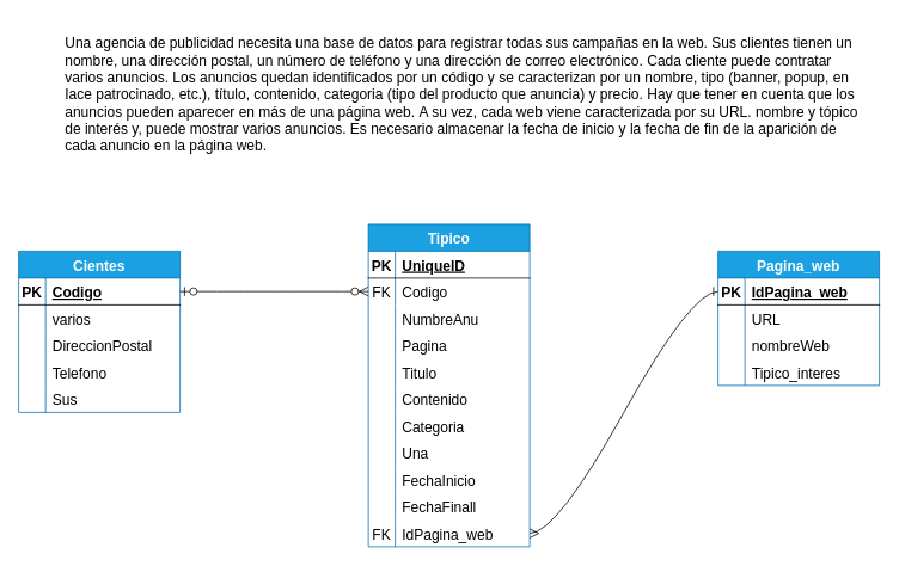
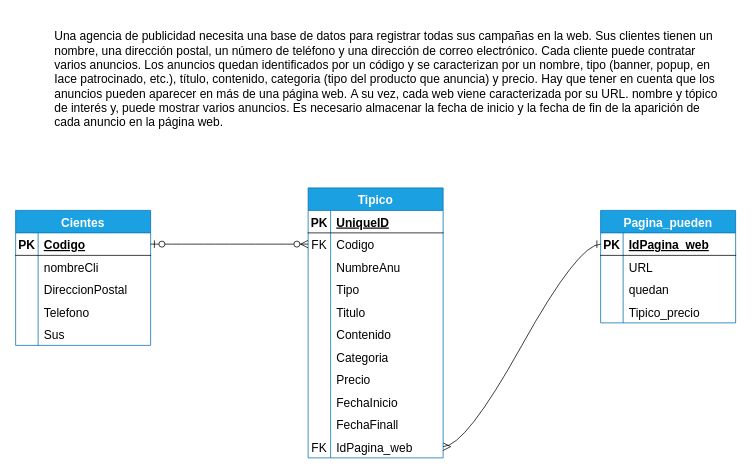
  <mxCell id="0" />
  <mxCell id="1" parent="0" />
  <mxCell id="2" value="&lt;p style=&quot;margin: 0px;&quot;&gt;Una agencia de publicidad necesita una base de datos para registrar todas sus&amp;nbsp;&lt;span style=&quot;background-color: initial;&quot;&gt;campañas en la web. Sus clientes tienen un nombre, una dirección postal, un&amp;nbsp;&lt;/span&gt;&lt;span style=&quot;background-color: initial;&quot;&gt;número de teléfono y una dirección de correo electrónico. Cada cliente puede&amp;nbsp;&lt;/span&gt;&lt;span style=&quot;background-color: initial;&quot;&gt;contratar varios anuncios. Los anuncios quedan identificados por un código y&amp;nbsp;&lt;/span&gt;&lt;span style=&quot;background-color: initial;&quot;&gt;se caracterizan por un nombre, tipo (banner, popup, en Iace patrocinado, etc.),&amp;nbsp;&lt;/span&gt;&lt;span style=&quot;background-color: initial;&quot;&gt;título, contenido, categoria (tipo del producto que anuncia) y precio. Hay que&amp;nbsp;&lt;/span&gt;&lt;span style=&quot;background-color: initial;&quot;&gt;tener en cuenta que los anuncios pueden aparecer en más de una página web.&amp;nbsp;&lt;/span&gt;&lt;span style=&quot;background-color: initial;&quot;&gt;A su vez, cada web viene caracterizada por su URL. nombre y tópico de interés&amp;nbsp;&lt;/span&gt;&lt;span style=&quot;background-color: initial;&quot;&gt;y, puede mostrar varios anuncios. Es necesario almacenar la fecha de inicio y la&amp;nbsp;&lt;/span&gt;&lt;span style=&quot;background-color: initial;&quot;&gt;fecha de fin de la aparición de cada anuncio en la página web.&lt;/span&gt;&lt;/p&gt;" style="text;html=1;strokeColor=none;fillColor=none;align=left;verticalAlign=middle;whiteSpace=wrap;rounded=0;fontSize=16;" vertex="1" parent="1"><mxGeometry x="70" y="20" width="890" height="170" as="geometry" /></mxCell>
  <mxCell id="3" value="Cientes" style="shape=table;startSize=30;container=1;collapsible=1;childLayout=tableLayout;fixedRows=1;rowLines=0;fontStyle=1;align=center;resizeLast=1;fontSize=16;fillColor=#1ba1e2;fontColor=#ffffff;strokeColor=#006EAF;" vertex="1" parent="1"><mxGeometry x="20" y="280" width="180" height="180" as="geometry" /></mxCell>
  <mxCell id="4" value="" style="shape=tableRow;horizontal=0;startSize=0;swimlaneHead=0;swimlaneBody=0;fillColor=none;collapsible=0;dropTarget=0;points=[[0,0.5],[1,0.5]];portConstraint=eastwest;top=0;left=0;right=0;bottom=1;fontSize=16;" vertex="1" parent="3"><mxGeometry y="30" width="180" height="30" as="geometry" /></mxCell>
  <mxCell id="5" value="PK" style="shape=partialRectangle;connectable=0;fillColor=none;top=0;left=0;bottom=0;right=0;fontStyle=1;overflow=hidden;fontSize=16;" vertex="1" parent="4"><mxGeometry width="30" height="30" as="geometry"><mxRectangle width="30" height="30" as="alternateBounds" /></mxGeometry></mxCell>
  <mxCell id="6" value="Codigo" style="shape=partialRectangle;connectable=0;fillColor=none;top=0;left=0;bottom=0;right=0;align=left;spacingLeft=6;fontStyle=5;overflow=hidden;fontSize=16;" vertex="1" parent="4"><mxGeometry x="30" width="150" height="30" as="geometry"><mxRectangle width="150" height="30" as="alternateBounds" /></mxGeometry></mxCell>
  <mxCell id="7" value="" style="shape=tableRow;horizontal=0;startSize=0;swimlaneHead=0;swimlaneBody=0;fillColor=none;collapsible=0;dropTarget=0;points=[[0,0.5],[1,0.5]];portConstraint=eastwest;top=0;left=0;right=0;bottom=0;fontSize=16;" vertex="1" parent="3"><mxGeometry y="60" width="180" height="30" as="geometry" /></mxCell>
  <mxCell id="8" value="" style="shape=partialRectangle;connectable=0;fillColor=none;top=0;left=0;bottom=0;right=0;editable=1;overflow=hidden;fontSize=16;" vertex="1" parent="7"><mxGeometry width="30" height="30" as="geometry"><mxRectangle width="30" height="30" as="alternateBounds" /></mxGeometry></mxCell>
- <mxCell id="9" value="varios" style="shape=partialRectangle;connectable=0;fillColor=none;top=0;left=0;bottom=0;right=0;align=left;spacingLeft=6;overflow=hidden;fontSize=16;" vertex="1" parent="7"><mxGeometry x="30" width="150" height="30" as="geometry"><mxRectangle width="150" height="30" as="alternateBounds" /></mxGeometry></mxCell>
+ <mxCell id="9" value="nombreCli" style="shape=partialRectangle;connectable=0;fillColor=none;top=0;left=0;bottom=0;right=0;align=left;spacingLeft=6;overflow=hidden;fontSize=16;" vertex="1" parent="7"><mxGeometry x="30" width="150" height="30" as="geometry"><mxRectangle width="150" height="30" as="alternateBounds" /></mxGeometry></mxCell>
  <mxCell id="10" value="" style="shape=tableRow;horizontal=0;startSize=0;swimlaneHead=0;swimlaneBody=0;fillColor=none;collapsible=0;dropTarget=0;points=[[0,0.5],[1,0.5]];portConstraint=eastwest;top=0;left=0;right=0;bottom=0;fontSize=16;" vertex="1" parent="3"><mxGeometry y="90" width="180" height="30" as="geometry" /></mxCell>
  <mxCell id="11" value="" style="shape=partialRectangle;connectable=0;fillColor=none;top=0;left=0;bottom=0;right=0;editable=1;overflow=hidden;fontSize=16;" vertex="1" parent="10"><mxGeometry width="30" height="30" as="geometry"><mxRectangle width="30" height="30" as="alternateBounds" /></mxGeometry></mxCell>
  <mxCell id="12" value="DireccionPostal" style="shape=partialRectangle;connectable=0;fillColor=none;top=0;left=0;bottom=0;right=0;align=left;spacingLeft=6;overflow=hidden;fontSize=16;" vertex="1" parent="10"><mxGeometry x="30" width="150" height="30" as="geometry"><mxRectangle width="150" height="30" as="alternateBounds" /></mxGeometry></mxCell>
  <mxCell id="13" value="" style="shape=tableRow;horizontal=0;startSize=0;swimlaneHead=0;swimlaneBody=0;fillColor=none;collapsible=0;dropTarget=0;points=[[0,0.5],[1,0.5]];portConstraint=eastwest;top=0;left=0;right=0;bottom=0;fontSize=16;" vertex="1" parent="3"><mxGeometry y="120" width="180" height="30" as="geometry" /></mxCell>
  <mxCell id="14" value="" style="shape=partialRectangle;connectable=0;fillColor=none;top=0;left=0;bottom=0;right=0;editable=1;overflow=hidden;fontSize=16;" vertex="1" parent="13"><mxGeometry width="30" height="30" as="geometry"><mxRectangle width="30" height="30" as="alternateBounds" /></mxGeometry></mxCell>
  <mxCell id="15" value="Telefono" style="shape=partialRectangle;connectable=0;fillColor=none;top=0;left=0;bottom=0;right=0;align=left;spacingLeft=6;overflow=hidden;fontSize=16;" vertex="1" parent="13"><mxGeometry x="30" width="150" height="30" as="geometry"><mxRectangle width="150" height="30" as="alternateBounds" /></mxGeometry></mxCell>
  <mxCell id="16" value="" style="shape=tableRow;horizontal=0;startSize=0;swimlaneHead=0;swimlaneBody=0;fillColor=none;collapsible=0;dropTarget=0;points=[[0,0.5],[1,0.5]];portConstraint=eastwest;top=0;left=0;right=0;bottom=0;fontSize=16;" vertex="1" parent="3"><mxGeometry y="150" width="180" height="30" as="geometry" /></mxCell>
  <mxCell id="17" value="" style="shape=partialRectangle;connectable=0;fillColor=none;top=0;left=0;bottom=0;right=0;editable=1;overflow=hidden;fontSize=16;" vertex="1" parent="16"><mxGeometry width="30" height="30" as="geometry"><mxRectangle width="30" height="30" as="alternateBounds" /></mxGeometry></mxCell>
  <mxCell id="18" value="Sus" style="shape=partialRectangle;connectable=0;fillColor=none;top=0;left=0;bottom=0;right=0;align=left;spacingLeft=6;overflow=hidden;fontSize=16;" vertex="1" parent="16"><mxGeometry x="30" width="150" height="30" as="geometry"><mxRectangle width="150" height="30" as="alternateBounds" /></mxGeometry></mxCell>
  <mxCell id="19" value="Tipico" style="shape=table;startSize=30;container=1;collapsible=1;childLayout=tableLayout;fixedRows=1;rowLines=0;fontStyle=1;align=center;resizeLast=1;fontSize=16;fillColor=#1ba1e2;strokeColor=#006EAF;fontColor=#ffffff;" vertex="1" parent="1"><mxGeometry x="410" y="250" width="180" height="360" as="geometry" /></mxCell>
  <mxCell id="20" value="" style="shape=tableRow;horizontal=0;startSize=0;swimlaneHead=0;swimlaneBody=0;fillColor=none;collapsible=0;dropTarget=0;points=[[0,0.5],[1,0.5]];portConstraint=eastwest;top=0;left=0;right=0;bottom=1;fontSize=16;" vertex="1" parent="19"><mxGeometry y="30" width="180" height="30" as="geometry" /></mxCell>
  <mxCell id="21" value="PK" style="shape=partialRectangle;connectable=0;fillColor=none;top=0;left=0;bottom=0;right=0;fontStyle=1;overflow=hidden;fontSize=16;" vertex="1" parent="20"><mxGeometry width="30" height="30" as="geometry"><mxRectangle width="30" height="30" as="alternateBounds" /></mxGeometry></mxCell>
  <mxCell id="22" value="UniqueID" style="shape=partialRectangle;connectable=0;fillColor=none;top=0;left=0;bottom=0;right=0;align=left;spacingLeft=6;fontStyle=5;overflow=hidden;fontSize=16;" vertex="1" parent="20"><mxGeometry x="30" width="150" height="30" as="geometry"><mxRectangle width="150" height="30" as="alternateBounds" /></mxGeometry></mxCell>
  <mxCell id="23" value="" style="shape=tableRow;horizontal=0;startSize=0;swimlaneHead=0;swimlaneBody=0;fillColor=none;collapsible=0;dropTarget=0;points=[[0,0.5],[1,0.5]];portConstraint=eastwest;top=0;left=0;right=0;bottom=0;fontSize=16;" vertex="1" parent="19"><mxGeometry y="60" width="180" height="30" as="geometry" /></mxCell>
  <mxCell id="24" value="FK" style="shape=partialRectangle;connectable=0;fillColor=none;top=0;left=0;bottom=0;right=0;editable=1;overflow=hidden;fontSize=16;" vertex="1" parent="23"><mxGeometry width="30" height="30" as="geometry"><mxRectangle width="30" height="30" as="alternateBounds" /></mxGeometry></mxCell>
  <mxCell id="25" value="Codigo" style="shape=partialRectangle;connectable=0;fillColor=none;top=0;left=0;bottom=0;right=0;align=left;spacingLeft=6;overflow=hidden;fontSize=16;" vertex="1" parent="23"><mxGeometry x="30" width="150" height="30" as="geometry"><mxRectangle width="150" height="30" as="alternateBounds" /></mxGeometry></mxCell>
  <mxCell id="26" value="" style="shape=tableRow;horizontal=0;startSize=0;swimlaneHead=0;swimlaneBody=0;fillColor=none;collapsible=0;dropTarget=0;points=[[0,0.5],[1,0.5]];portConstraint=eastwest;top=0;left=0;right=0;bottom=0;fontSize=16;" vertex="1" parent="19"><mxGeometry y="90" width="180" height="30" as="geometry" /></mxCell>
  <mxCell id="27" value="" style="shape=partialRectangle;connectable=0;fillColor=none;top=0;left=0;bottom=0;right=0;editable=1;overflow=hidden;fontSize=16;" vertex="1" parent="26"><mxGeometry width="30" height="30" as="geometry"><mxRectangle width="30" height="30" as="alternateBounds" /></mxGeometry></mxCell>
  <mxCell id="28" value="NumbreAnu" style="shape=partialRectangle;connectable=0;fillColor=none;top=0;left=0;bottom=0;right=0;align=left;spacingLeft=6;overflow=hidden;fontSize=16;" vertex="1" parent="26"><mxGeometry x="30" width="150" height="30" as="geometry"><mxRectangle width="150" height="30" as="alternateBounds" /></mxGeometry></mxCell>
  <mxCell id="29" value="" style="shape=tableRow;horizontal=0;startSize=0;swimlaneHead=0;swimlaneBody=0;fillColor=none;collapsible=0;dropTarget=0;points=[[0,0.5],[1,0.5]];portConstraint=eastwest;top=0;left=0;right=0;bottom=0;fontSize=16;" vertex="1" parent="19"><mxGeometry y="120" width="180" height="30" as="geometry" /></mxCell>
  <mxCell id="30" value="" style="shape=partialRectangle;connectable=0;fillColor=none;top=0;left=0;bottom=0;right=0;editable=1;overflow=hidden;fontSize=16;" vertex="1" parent="29"><mxGeometry width="30" height="30" as="geometry"><mxRectangle width="30" height="30" as="alternateBounds" /></mxGeometry></mxCell>
- <mxCell id="31" value="Pagina" style="shape=partialRectangle;connectable=0;fillColor=none;top=0;left=0;bottom=0;right=0;align=left;spacingLeft=6;overflow=hidden;fontSize=16;" vertex="1" parent="29"><mxGeometry x="30" width="150" height="30" as="geometry"><mxRectangle width="150" height="30" as="alternateBounds" /></mxGeometry></mxCell>
+ <mxCell id="31" value="Tipo" style="shape=partialRectangle;connectable=0;fillColor=none;top=0;left=0;bottom=0;right=0;align=left;spacingLeft=6;overflow=hidden;fontSize=16;" vertex="1" parent="29"><mxGeometry x="30" width="150" height="30" as="geometry"><mxRectangle width="150" height="30" as="alternateBounds" /></mxGeometry></mxCell>
  <mxCell id="32" value="" style="shape=tableRow;horizontal=0;startSize=0;swimlaneHead=0;swimlaneBody=0;fillColor=none;collapsible=0;dropTarget=0;points=[[0,0.5],[1,0.5]];portConstraint=eastwest;top=0;left=0;right=0;bottom=0;fontSize=16;" vertex="1" parent="19"><mxGeometry y="150" width="180" height="30" as="geometry" /></mxCell>
  <mxCell id="33" value="" style="shape=partialRectangle;connectable=0;fillColor=none;top=0;left=0;bottom=0;right=0;editable=1;overflow=hidden;fontSize=16;" vertex="1" parent="32"><mxGeometry width="30" height="30" as="geometry"><mxRectangle width="30" height="30" as="alternateBounds" /></mxGeometry></mxCell>
  <mxCell id="34" value="Titulo" style="shape=partialRectangle;connectable=0;fillColor=none;top=0;left=0;bottom=0;right=0;align=left;spacingLeft=6;overflow=hidden;fontSize=16;" vertex="1" parent="32"><mxGeometry x="30" width="150" height="30" as="geometry"><mxRectangle width="150" height="30" as="alternateBounds" /></mxGeometry></mxCell>
  <mxCell id="35" value="" style="shape=tableRow;horizontal=0;startSize=0;swimlaneHead=0;swimlaneBody=0;fillColor=none;collapsible=0;dropTarget=0;points=[[0,0.5],[1,0.5]];portConstraint=eastwest;top=0;left=0;right=0;bottom=0;fontSize=16;" vertex="1" parent="19"><mxGeometry y="180" width="180" height="30" as="geometry" /></mxCell>
  <mxCell id="36" value="" style="shape=partialRectangle;connectable=0;fillColor=none;top=0;left=0;bottom=0;right=0;editable=1;overflow=hidden;fontSize=16;" vertex="1" parent="35"><mxGeometry width="30" height="30" as="geometry"><mxRectangle width="30" height="30" as="alternateBounds" /></mxGeometry></mxCell>
  <mxCell id="37" value="Contenido" style="shape=partialRectangle;connectable=0;fillColor=none;top=0;left=0;bottom=0;right=0;align=left;spacingLeft=6;overflow=hidden;fontSize=16;" vertex="1" parent="35"><mxGeometry x="30" width="150" height="30" as="geometry"><mxRectangle width="150" height="30" as="alternateBounds" /></mxGeometry></mxCell>
  <mxCell id="38" value="" style="shape=tableRow;horizontal=0;startSize=0;swimlaneHead=0;swimlaneBody=0;fillColor=none;collapsible=0;dropTarget=0;points=[[0,0.5],[1,0.5]];portConstraint=eastwest;top=0;left=0;right=0;bottom=0;fontSize=16;" vertex="1" parent="19"><mxGeometry y="210" width="180" height="30" as="geometry" /></mxCell>
  <mxCell id="39" value="" style="shape=partialRectangle;connectable=0;fillColor=none;top=0;left=0;bottom=0;right=0;editable=1;overflow=hidden;fontSize=16;" vertex="1" parent="38"><mxGeometry width="30" height="30" as="geometry"><mxRectangle width="30" height="30" as="alternateBounds" /></mxGeometry></mxCell>
  <mxCell id="40" value="Categoria" style="shape=partialRectangle;connectable=0;fillColor=none;top=0;left=0;bottom=0;right=0;align=left;spacingLeft=6;overflow=hidden;fontSize=16;" vertex="1" parent="38"><mxGeometry x="30" width="150" height="30" as="geometry"><mxRectangle width="150" height="30" as="alternateBounds" /></mxGeometry></mxCell>
  <mxCell id="41" value="" style="shape=tableRow;horizontal=0;startSize=0;swimlaneHead=0;swimlaneBody=0;fillColor=none;collapsible=0;dropTarget=0;points=[[0,0.5],[1,0.5]];portConstraint=eastwest;top=0;left=0;right=0;bottom=0;fontSize=16;" vertex="1" parent="19"><mxGeometry y="240" width="180" height="30" as="geometry" /></mxCell>
  <mxCell id="42" value="" style="shape=partialRectangle;connectable=0;fillColor=none;top=0;left=0;bottom=0;right=0;editable=1;overflow=hidden;fontSize=16;" vertex="1" parent="41"><mxGeometry width="30" height="30" as="geometry"><mxRectangle width="30" height="30" as="alternateBounds" /></mxGeometry></mxCell>
- <mxCell id="43" value="Una" style="shape=partialRectangle;connectable=0;fillColor=none;top=0;left=0;bottom=0;right=0;align=left;spacingLeft=6;overflow=hidden;fontSize=16;" vertex="1" parent="41"><mxGeometry x="30" width="150" height="30" as="geometry"><mxRectangle width="150" height="30" as="alternateBounds" /></mxGeometry></mxCell>
+ <mxCell id="43" value="Precio" style="shape=partialRectangle;connectable=0;fillColor=none;top=0;left=0;bottom=0;right=0;align=left;spacingLeft=6;overflow=hidden;fontSize=16;" vertex="1" parent="41"><mxGeometry x="30" width="150" height="30" as="geometry"><mxRectangle width="150" height="30" as="alternateBounds" /></mxGeometry></mxCell>
  <mxCell id="44" value="" style="shape=tableRow;horizontal=0;startSize=0;swimlaneHead=0;swimlaneBody=0;fillColor=none;collapsible=0;dropTarget=0;points=[[0,0.5],[1,0.5]];portConstraint=eastwest;top=0;left=0;right=0;bottom=0;fontSize=16;" vertex="1" parent="19"><mxGeometry y="270" width="180" height="30" as="geometry" /></mxCell>
  <mxCell id="45" value="" style="shape=partialRectangle;connectable=0;fillColor=none;top=0;left=0;bottom=0;right=0;editable=1;overflow=hidden;fontSize=16;" vertex="1" parent="44"><mxGeometry width="30" height="30" as="geometry"><mxRectangle width="30" height="30" as="alternateBounds" /></mxGeometry></mxCell>
  <mxCell id="46" value="FechaInicio" style="shape=partialRectangle;connectable=0;fillColor=none;top=0;left=0;bottom=0;right=0;align=left;spacingLeft=6;overflow=hidden;fontSize=16;" vertex="1" parent="44"><mxGeometry x="30" width="150" height="30" as="geometry"><mxRectangle width="150" height="30" as="alternateBounds" /></mxGeometry></mxCell>
  <mxCell id="47" value="" style="shape=tableRow;horizontal=0;startSize=0;swimlaneHead=0;swimlaneBody=0;fillColor=none;collapsible=0;dropTarget=0;points=[[0,0.5],[1,0.5]];portConstraint=eastwest;top=0;left=0;right=0;bottom=0;fontSize=16;" vertex="1" parent="19"><mxGeometry y="300" width="180" height="30" as="geometry" /></mxCell>
  <mxCell id="48" value="" style="shape=partialRectangle;connectable=0;fillColor=none;top=0;left=0;bottom=0;right=0;editable=1;overflow=hidden;fontSize=16;" vertex="1" parent="47"><mxGeometry width="30" height="30" as="geometry"><mxRectangle width="30" height="30" as="alternateBounds" /></mxGeometry></mxCell>
  <mxCell id="49" value="FechaFinall" style="shape=partialRectangle;connectable=0;fillColor=none;top=0;left=0;bottom=0;right=0;align=left;spacingLeft=6;overflow=hidden;fontSize=16;" vertex="1" parent="47"><mxGeometry x="30" width="150" height="30" as="geometry"><mxRectangle width="150" height="30" as="alternateBounds" /></mxGeometry></mxCell>
  <mxCell id="50" value="" style="shape=tableRow;horizontal=0;startSize=0;swimlaneHead=0;swimlaneBody=0;fillColor=none;collapsible=0;dropTarget=0;points=[[0,0.5],[1,0.5]];portConstraint=eastwest;top=0;left=0;right=0;bottom=0;fontSize=16;" vertex="1" parent="19"><mxGeometry y="330" width="180" height="30" as="geometry" /></mxCell>
  <mxCell id="51" value="FK" style="shape=partialRectangle;connectable=0;fillColor=none;top=0;left=0;bottom=0;right=0;editable=1;overflow=hidden;fontSize=16;" vertex="1" parent="50"><mxGeometry width="30" height="30" as="geometry"><mxRectangle width="30" height="30" as="alternateBounds" /></mxGeometry></mxCell>
  <mxCell id="52" value="IdPagina_web" style="shape=partialRectangle;connectable=0;fillColor=none;top=0;left=0;bottom=0;right=0;align=left;spacingLeft=6;overflow=hidden;fontSize=16;" vertex="1" parent="50"><mxGeometry x="30" width="150" height="30" as="geometry"><mxRectangle width="150" height="30" as="alternateBounds" /></mxGeometry></mxCell>
- <mxCell id="53" value="Pagina_web" style="shape=table;startSize=30;container=1;collapsible=1;childLayout=tableLayout;fixedRows=1;rowLines=0;fontStyle=1;align=center;resizeLast=1;fontSize=16;fillColor=#1ba1e2;fontColor=#ffffff;strokeColor=#006EAF;" vertex="1" parent="1"><mxGeometry x="800" y="280" width="180" height="150" as="geometry" /></mxCell>
+ <mxCell id="53" value="Pagina_pueden" style="shape=table;startSize=30;container=1;collapsible=1;childLayout=tableLayout;fixedRows=1;rowLines=0;fontStyle=1;align=center;resizeLast=1;fontSize=16;fillColor=#1ba1e2;fontColor=#ffffff;strokeColor=#006EAF;" vertex="1" parent="1"><mxGeometry x="800" y="280" width="180" height="150" as="geometry" /></mxCell>
  <mxCell id="54" value="" style="shape=tableRow;horizontal=0;startSize=0;swimlaneHead=0;swimlaneBody=0;fillColor=none;collapsible=0;dropTarget=0;points=[[0,0.5],[1,0.5]];portConstraint=eastwest;top=0;left=0;right=0;bottom=1;fontSize=16;" vertex="1" parent="53"><mxGeometry y="30" width="180" height="30" as="geometry" /></mxCell>
  <mxCell id="55" value="PK" style="shape=partialRectangle;connectable=0;fillColor=none;top=0;left=0;bottom=0;right=0;fontStyle=1;overflow=hidden;fontSize=16;" vertex="1" parent="54"><mxGeometry width="30" height="30" as="geometry"><mxRectangle width="30" height="30" as="alternateBounds" /></mxGeometry></mxCell>
  <mxCell id="56" value="IdPagina_web" style="shape=partialRectangle;connectable=0;fillColor=none;top=0;left=0;bottom=0;right=0;align=left;spacingLeft=6;fontStyle=5;overflow=hidden;fontSize=16;" vertex="1" parent="54"><mxGeometry x="30" width="150" height="30" as="geometry"><mxRectangle width="150" height="30" as="alternateBounds" /></mxGeometry></mxCell>
  <mxCell id="57" value="" style="shape=tableRow;horizontal=0;startSize=0;swimlaneHead=0;swimlaneBody=0;fillColor=none;collapsible=0;dropTarget=0;points=[[0,0.5],[1,0.5]];portConstraint=eastwest;top=0;left=0;right=0;bottom=0;fontSize=16;" vertex="1" parent="53"><mxGeometry y="60" width="180" height="30" as="geometry" /></mxCell>
  <mxCell id="58" value="" style="shape=partialRectangle;connectable=0;fillColor=none;top=0;left=0;bottom=0;right=0;editable=1;overflow=hidden;fontSize=16;" vertex="1" parent="57"><mxGeometry width="30" height="30" as="geometry"><mxRectangle width="30" height="30" as="alternateBounds" /></mxGeometry></mxCell>
  <mxCell id="59" value="URL" style="shape=partialRectangle;connectable=0;fillColor=none;top=0;left=0;bottom=0;right=0;align=left;spacingLeft=6;overflow=hidden;fontSize=16;" vertex="1" parent="57"><mxGeometry x="30" width="150" height="30" as="geometry"><mxRectangle width="150" height="30" as="alternateBounds" /></mxGeometry></mxCell>
  <mxCell id="60" value="" style="shape=tableRow;horizontal=0;startSize=0;swimlaneHead=0;swimlaneBody=0;fillColor=none;collapsible=0;dropTarget=0;points=[[0,0.5],[1,0.5]];portConstraint=eastwest;top=0;left=0;right=0;bottom=0;fontSize=16;" vertex="1" parent="53"><mxGeometry y="90" width="180" height="30" as="geometry" /></mxCell>
  <mxCell id="61" value="" style="shape=partialRectangle;connectable=0;fillColor=none;top=0;left=0;bottom=0;right=0;editable=1;overflow=hidden;fontSize=16;" vertex="1" parent="60"><mxGeometry width="30" height="30" as="geometry"><mxRectangle width="30" height="30" as="alternateBounds" /></mxGeometry></mxCell>
- <mxCell id="62" value="nombreWeb" style="shape=partialRectangle;connectable=0;fillColor=none;top=0;left=0;bottom=0;right=0;align=left;spacingLeft=6;overflow=hidden;fontSize=16;" vertex="1" parent="60"><mxGeometry x="30" width="150" height="30" as="geometry"><mxRectangle width="150" height="30" as="alternateBounds" /></mxGeometry></mxCell>
+ <mxCell id="62" value="quedan" style="shape=partialRectangle;connectable=0;fillColor=none;top=0;left=0;bottom=0;right=0;align=left;spacingLeft=6;overflow=hidden;fontSize=16;" vertex="1" parent="60"><mxGeometry x="30" width="150" height="30" as="geometry"><mxRectangle width="150" height="30" as="alternateBounds" /></mxGeometry></mxCell>
  <mxCell id="63" value="" style="shape=tableRow;horizontal=0;startSize=0;swimlaneHead=0;swimlaneBody=0;fillColor=none;collapsible=0;dropTarget=0;points=[[0,0.5],[1,0.5]];portConstraint=eastwest;top=0;left=0;right=0;bottom=0;fontSize=16;" vertex="1" parent="53"><mxGeometry y="120" width="180" height="30" as="geometry" /></mxCell>
  <mxCell id="64" value="" style="shape=partialRectangle;connectable=0;fillColor=none;top=0;left=0;bottom=0;right=0;editable=1;overflow=hidden;fontSize=16;" vertex="1" parent="63"><mxGeometry width="30" height="30" as="geometry"><mxRectangle width="30" height="30" as="alternateBounds" /></mxGeometry></mxCell>
- <mxCell id="65" value="Tipico_interes" style="shape=partialRectangle;connectable=0;fillColor=none;top=0;left=0;bottom=0;right=0;align=left;spacingLeft=6;overflow=hidden;fontSize=16;" vertex="1" parent="63"><mxGeometry x="30" width="150" height="30" as="geometry"><mxRectangle width="150" height="30" as="alternateBounds" /></mxGeometry></mxCell>
+ <mxCell id="65" value="Tipico_precio" style="shape=partialRectangle;connectable=0;fillColor=none;top=0;left=0;bottom=0;right=0;align=left;spacingLeft=6;overflow=hidden;fontSize=16;" vertex="1" parent="63"><mxGeometry x="30" width="150" height="30" as="geometry"><mxRectangle width="150" height="30" as="alternateBounds" /></mxGeometry></mxCell>
  <mxCell id="66" value="" style="edgeStyle=entityRelationEdgeStyle;fontSize=12;html=1;endArrow=ERzeroToMany;startArrow=ERzeroToOne;rounded=0;startSize=8;endSize=8;curved=1;exitX=1;exitY=0.5;exitDx=0;exitDy=0;entryX=0;entryY=0.5;entryDx=0;entryDy=0;" edge="1" parent="1" source="4" target="23"><mxGeometry width="100" height="100" relative="1" as="geometry"><mxPoint x="250" y="405" as="sourcePoint" /><mxPoint x="350" y="305" as="targetPoint" /></mxGeometry></mxCell>
  <mxCell id="67" value="" style="edgeStyle=entityRelationEdgeStyle;fontSize=12;html=1;endArrow=ERone;startArrow=ERmany;rounded=0;startSize=8;endSize=8;curved=1;entryX=0;entryY=0.5;entryDx=0;entryDy=0;exitX=1;exitY=0.5;exitDx=0;exitDy=0;startFill=0;endFill=0;" edge="1" parent="1" source="50" target="54"><mxGeometry width="100" height="100" relative="1" as="geometry"><mxPoint x="660" y="420" as="sourcePoint" /><mxPoint x="760" y="320" as="targetPoint" /></mxGeometry></mxCell>
